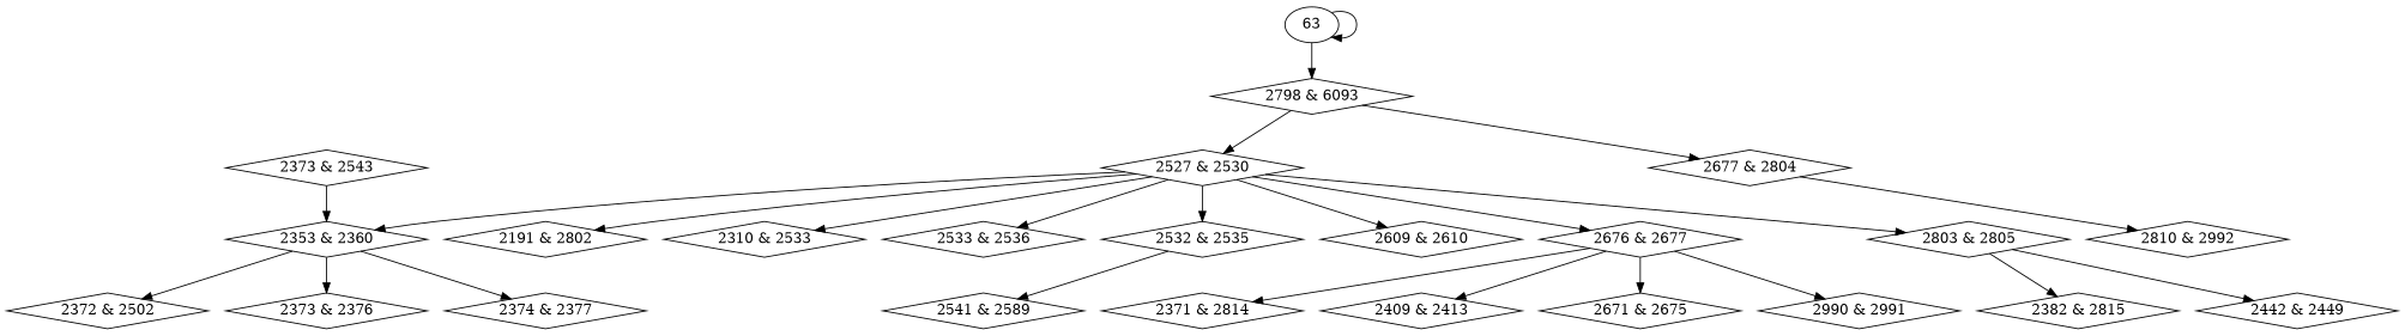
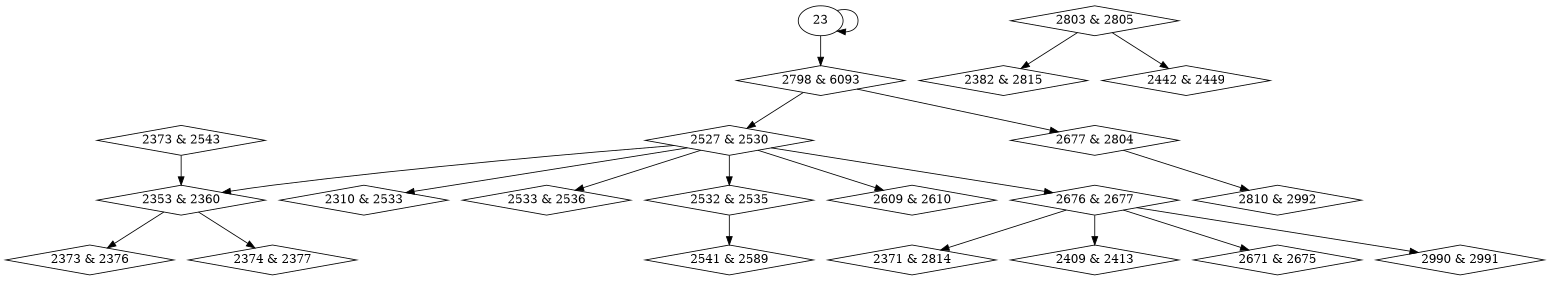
  digraph {
    node [shape=diamond]
-   n1 [label="2191 & 2802"]
    n2 [label="2310 & 2533"]
    n3 [label="2533 & 2536"]
    n4 [label="2353 & 2360"]
-   n5 [label="2372 & 2502"]
    n6 [label="2373 & 2376"]
    n7 [label="2374 & 2377"]
    n8 [label="2373 & 2543"]
    n9 [label="2371 & 2814"]
    n10 [label="2382 & 2815"]
    n11 [label="2409 & 2413"]
    n12 [label="2442 & 2449"]
    n13 [label="2527 & 2530"]
    n14 [label="2532 & 2535"]
    n15 [label="2609 & 2610"]
    n16 [label="2676 & 2677"]
    n17 [label="2803 & 2805"]
    n18 [label="2541 & 2589"]
    n19 [label="2671 & 2675"]
    n20 [label="2990 & 2991"]
    n21 [label="2677 & 2804"]
    n22 [label="2810 & 2992"]
    n23 [label="2798 & 6093"]
-   23 [label=63 shape=""]
-   n4 -> n5
+   23 [shape=""]
    n4 -> n6
    n4 -> n7
    n8 -> n4
-   n13 -> n1
    n13 -> n2
    n13 -> n3
    n13 -> n4
    n13 -> n14
    n13 -> n15
    n13 -> n16
-   n13 -> n17
    n14 -> n18
    n16 -> n9
    n16 -> n11
    n16 -> n19
    n16 -> n20
    n17 -> n10
    n17 -> n12
    n21 -> n22
    n23 -> n13
    n23 -> n21
    23 -> n23
    23 -> 23
  }
